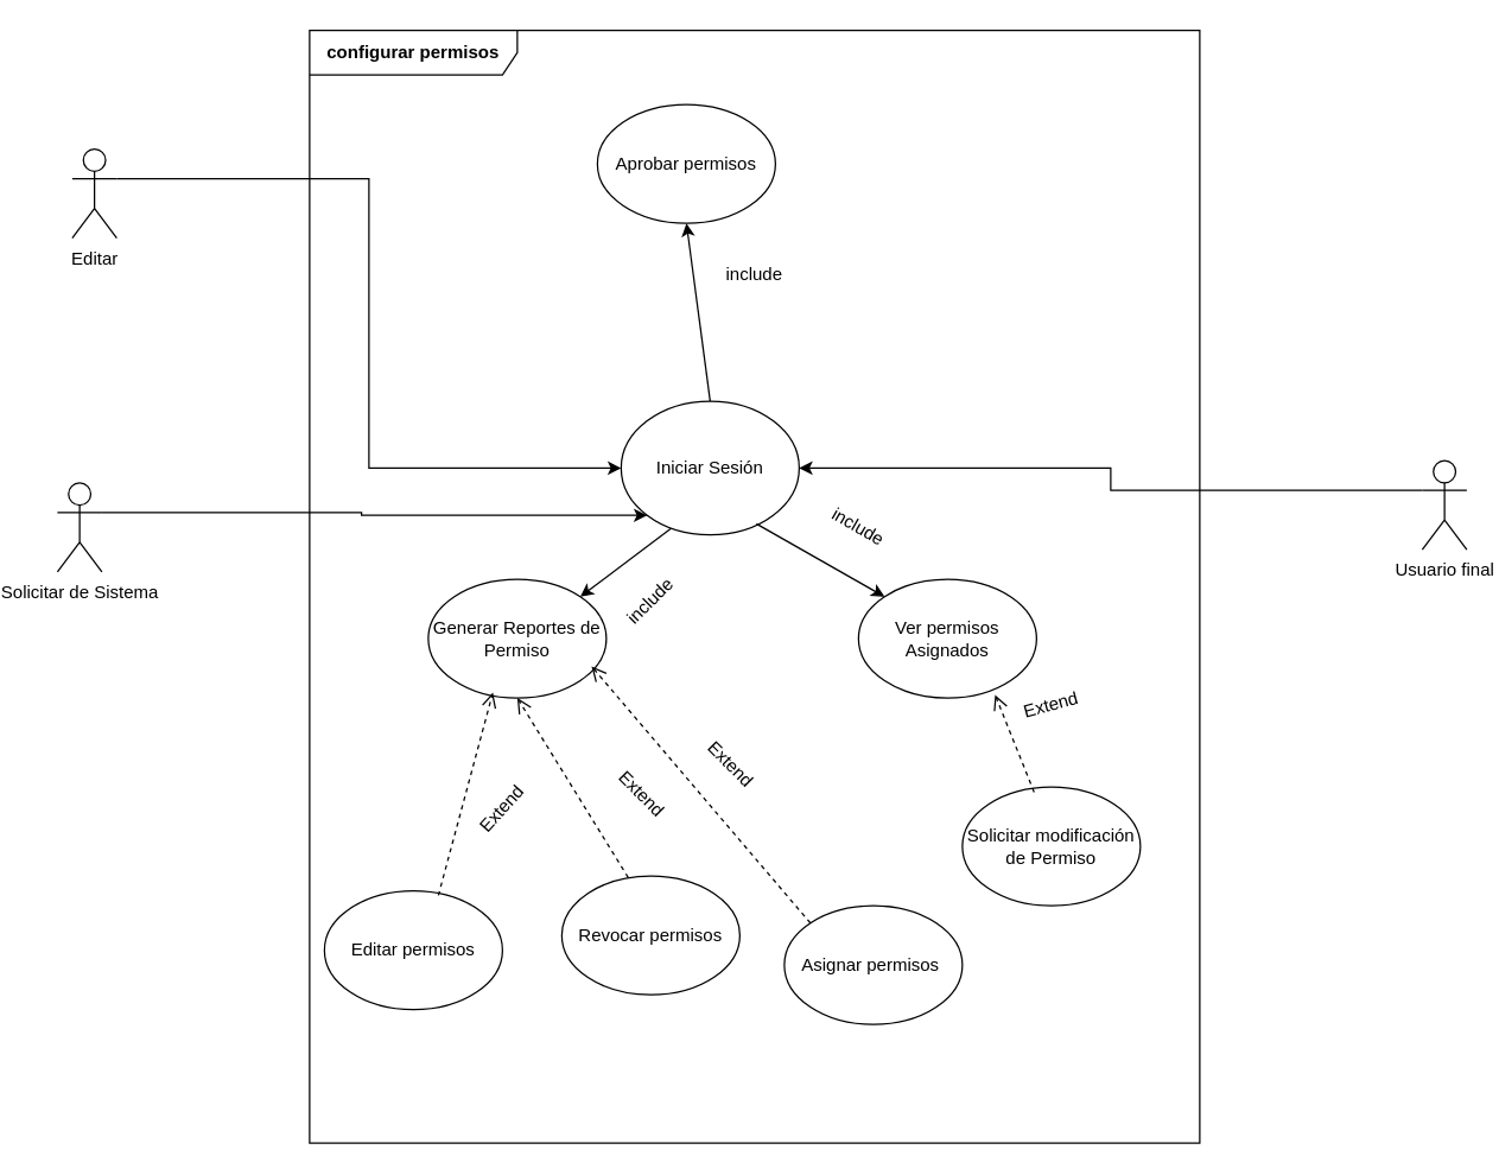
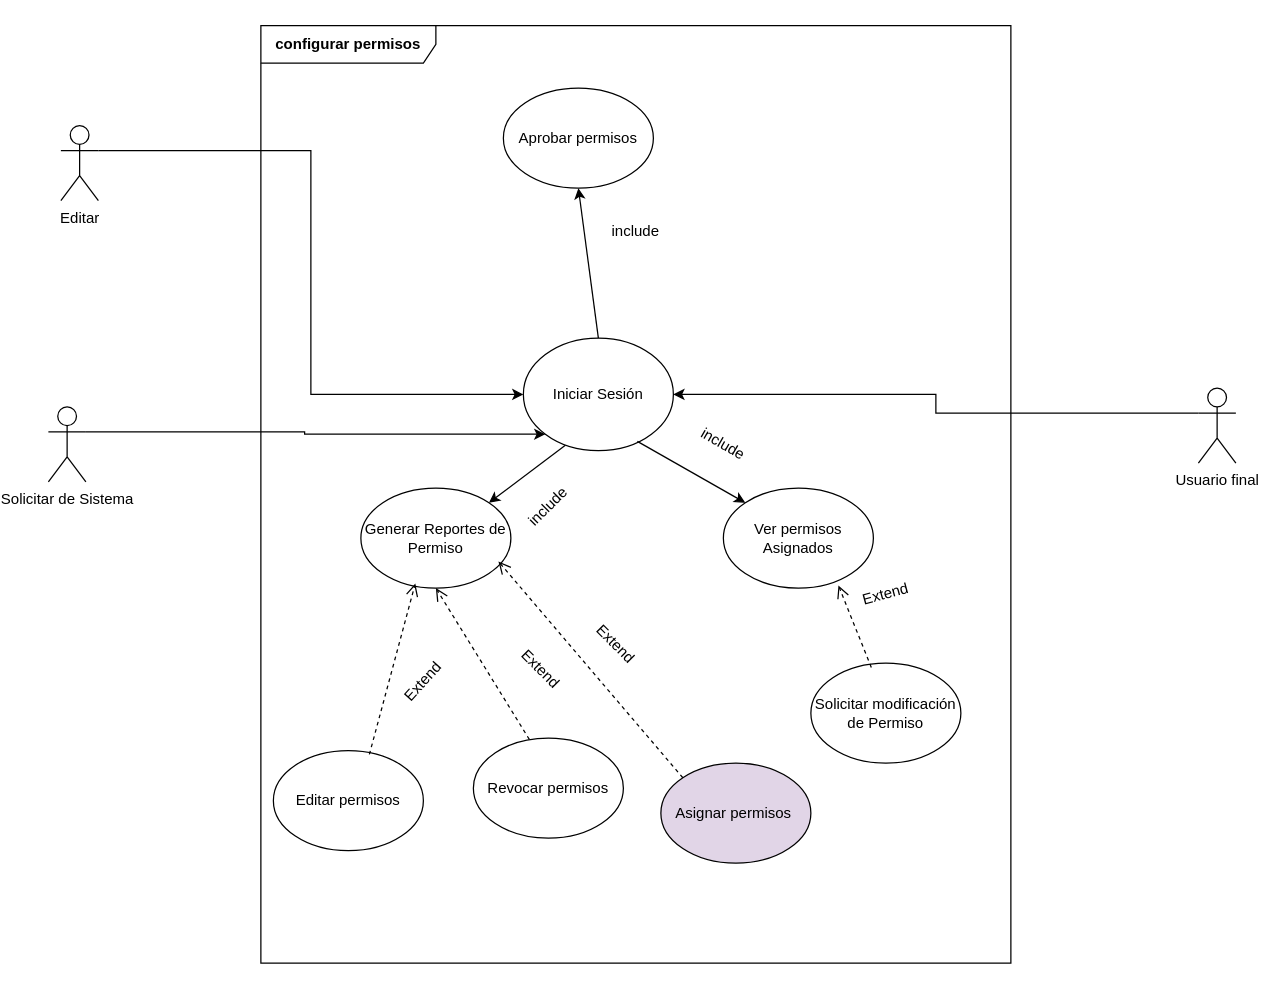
  <mxCell id="0" />
  <mxCell id="1" parent="0" />
  <mxCell id="2" style="edgeStyle=orthogonalEdgeStyle;rounded=0;orthogonalLoop=1;jettySize=auto;html=1;exitX=0;exitY=0;exitDx=0;exitDy=0;entryX=0;entryY=0.5;entryDx=0;entryDy=0;" edge="1" parent="1"><mxGeometry relative="1" as="geometry"><Array as="points"><mxPoint x="100" y="269" /><mxPoint x="100" y="360" /></Array><mxPoint x="418.452" y="248.452" as="sourcePoint" /></mxGeometry></mxCell>
  <mxCell id="3" value="Catalogo" style="edgeLabel;html=1;align=center;verticalAlign=middle;resizable=0;points=[];" connectable="0" vertex="1" parent="2"><mxGeometry x="-0.251" y="1" relative="1" as="geometry"><mxPoint x="-147" y="40" as="offset" /></mxGeometry></mxCell>
  <mxCell id="4" style="edgeStyle=orthogonalEdgeStyle;rounded=0;orthogonalLoop=1;jettySize=auto;html=1;exitX=0.5;exitY=1;exitDx=0;exitDy=0;entryX=0.794;entryY=0.952;entryDx=0;entryDy=0;entryPerimeter=0;" edge="1" parent="1"><mxGeometry relative="1" as="geometry"><Array as="points"><mxPoint x="250" y="530" /><mxPoint x="500" y="530" /></Array><mxPoint x="500.044" y="349.952" as="targetPoint" /></mxGeometry></mxCell>
  <mxCell id="5" value="Status" style="edgeLabel;html=1;align=center;verticalAlign=middle;resizable=0;points=[];" connectable="0" vertex="1" parent="4"><mxGeometry x="-0.196" y="4" relative="1" as="geometry"><mxPoint as="offset" /></mxGeometry></mxCell>
  <mxCell id="6" value="Iniciar Sesión" style="ellipse;whiteSpace=wrap;html=1;" vertex="1" parent="1"><mxGeometry x="400" y="270" width="120" height="90" as="geometry" /></mxCell>
  <mxCell id="7" value="Ver permisos Asignados" style="ellipse;whiteSpace=wrap;html=1;" vertex="1" parent="1"><mxGeometry x="560" y="390" width="120" height="80" as="geometry" /></mxCell>
  <mxCell id="8" value="Solicitar modificación de Permiso" style="ellipse;whiteSpace=wrap;html=1;" vertex="1" parent="1"><mxGeometry x="630" y="530" width="120" height="80" as="geometry" /></mxCell>
  <mxCell id="9" value="Aprobar permisos" style="ellipse;whiteSpace=wrap;html=1;" vertex="1" parent="1"><mxGeometry x="384" y="70" width="120" height="80" as="geometry" /></mxCell>
  <mxCell id="10" value="Editar permisos" style="ellipse;whiteSpace=wrap;html=1;" vertex="1" parent="1"><mxGeometry x="200" y="600" width="120" height="80" as="geometry" /></mxCell>
  <mxCell id="11" value="Revocar permisos" style="ellipse;whiteSpace=wrap;html=1;" vertex="1" parent="1"><mxGeometry x="360" y="590" width="120" height="80" as="geometry" /></mxCell>
  <mxCell id="12" value="Generar Reportes de Permiso" style="ellipse;whiteSpace=wrap;html=1;" vertex="1" parent="1"><mxGeometry x="270" y="390" width="120" height="80" as="geometry" /></mxCell>
  <mxCell id="13" style="edgeStyle=orthogonalEdgeStyle;rounded=0;orthogonalLoop=1;jettySize=auto;html=1;exitX=1;exitY=0.333;exitDx=0;exitDy=0;exitPerimeter=0;entryX=0;entryY=0.5;entryDx=0;entryDy=0;" edge="1" parent="1" source="14" target="6"><mxGeometry relative="1" as="geometry" /></mxCell>
  <mxCell id="14" value="Editar" style="shape=umlActor;verticalLabelPosition=bottom;verticalAlign=top;html=1;outlineConnect=0;" vertex="1" parent="1"><mxGeometry x="30" y="100" width="30" height="60" as="geometry" /></mxCell>
  <mxCell id="15" value="Solicitar de Sistema" style="shape=umlActor;verticalLabelPosition=bottom;verticalAlign=top;html=1;outlineConnect=0;" vertex="1" parent="1"><mxGeometry x="20" y="325" width="30" height="60" as="geometry" /></mxCell>
  <mxCell id="16" style="edgeStyle=orthogonalEdgeStyle;rounded=0;orthogonalLoop=1;jettySize=auto;html=1;exitX=0;exitY=0.333;exitDx=0;exitDy=0;exitPerimeter=0;entryX=1;entryY=0.5;entryDx=0;entryDy=0;" edge="1" parent="1" source="17" target="6"><mxGeometry relative="1" as="geometry" /></mxCell>
  <mxCell id="17" value="Usuario final" style="shape=umlActor;verticalLabelPosition=bottom;verticalAlign=top;html=1;outlineConnect=0;" vertex="1" parent="1"><mxGeometry x="940" y="310" width="30" height="60" as="geometry" /></mxCell>
  <mxCell id="18" value="&lt;b&gt;configurar permisos&lt;/b&gt;" style="shape=umlFrame;whiteSpace=wrap;html=1;pointerEvents=0;width=140;height=30;" vertex="1" parent="1"><mxGeometry x="190" y="20" width="600" height="750" as="geometry" /></mxCell>
  <mxCell id="19" value="include" style="text;html=1;align=center;verticalAlign=middle;whiteSpace=wrap;rounded=0;rotation=30;" vertex="1" parent="1"><mxGeometry x="530" y="340" width="60" height="30" as="geometry" /></mxCell>
  <mxCell id="20" value="" style="edgeStyle=orthogonalEdgeStyle;rounded=0;orthogonalLoop=1;jettySize=auto;html=1;exitX=1;exitY=0.333;exitDx=0;exitDy=0;exitPerimeter=0;entryX=0;entryY=1;entryDx=0;entryDy=0;" edge="1" parent="1" source="15" target="6"><mxGeometry relative="1" as="geometry"><mxPoint x="80" y="550" as="sourcePoint" /><mxPoint x="520" y="200" as="targetPoint" /></mxGeometry></mxCell>
- <mxCell id="21" value="Asignar permisos&amp;nbsp;" style="ellipse;whiteSpace=wrap;html=1;" vertex="1" parent="1"><mxGeometry x="510" y="610" width="120" height="80" as="geometry" /></mxCell>
+ <mxCell id="21" value="Asignar permisos&amp;nbsp;" style="ellipse;whiteSpace=wrap;html=1;fillColor=#e1d5e7;" vertex="1" parent="1"><mxGeometry x="510" y="610" width="120" height="80" as="geometry" /></mxCell>
  <mxCell id="22" value="include" style="text;html=1;align=center;verticalAlign=middle;whiteSpace=wrap;rounded=0;rotation=0;" vertex="1" parent="1"><mxGeometry x="460" y="170" width="60" height="30" as="geometry" /></mxCell>
  <mxCell id="23" value="include" style="text;html=1;align=center;verticalAlign=middle;whiteSpace=wrap;rounded=0;rotation=-45;" vertex="1" parent="1"><mxGeometry x="390" y="390" width="60" height="30" as="geometry" /></mxCell>
  <mxCell id="24" value="Extend" style="text;html=1;align=center;verticalAlign=middle;whiteSpace=wrap;rounded=0;rotation=-15;" vertex="1" parent="1"><mxGeometry x="660" y="460" width="60" height="30" as="geometry" /></mxCell>
  <mxCell id="25" value="Extend" style="text;html=1;align=center;verticalAlign=middle;whiteSpace=wrap;rounded=0;rotation=45;" vertex="1" parent="1"><mxGeometry x="444" y="500" width="60" height="30" as="geometry" /></mxCell>
  <mxCell id="26" value="Extend" style="text;html=1;align=center;verticalAlign=middle;whiteSpace=wrap;rounded=0;rotation=45;" vertex="1" parent="1"><mxGeometry x="384" y="520" width="60" height="30" as="geometry" /></mxCell>
  <mxCell id="27" value="Extend" style="text;html=1;align=center;verticalAlign=middle;whiteSpace=wrap;rounded=0;rotation=-48;" vertex="1" parent="1"><mxGeometry x="290" y="530" width="60" height="30" as="geometry" /></mxCell>
  <mxCell id="28" value="" style="endArrow=classic;html=1;rounded=0;exitX=0.28;exitY=0.953;exitDx=0;exitDy=0;exitPerimeter=0;entryX=1;entryY=0;entryDx=0;entryDy=0;" edge="1" parent="1" source="6" target="12"><mxGeometry width="50" height="50" relative="1" as="geometry"><mxPoint x="460" y="430" as="sourcePoint" /><mxPoint x="510" y="380" as="targetPoint" /></mxGeometry></mxCell>
  <mxCell id="29" value="" style="endArrow=classic;html=1;rounded=0;exitX=0.76;exitY=0.918;exitDx=0;exitDy=0;exitPerimeter=0;entryX=0;entryY=0;entryDx=0;entryDy=0;" edge="1" parent="1" source="6" target="7"><mxGeometry width="50" height="50" relative="1" as="geometry"><mxPoint x="460" y="430" as="sourcePoint" /><mxPoint x="510" y="380" as="targetPoint" /></mxGeometry></mxCell>
  <mxCell id="30" value="" style="endArrow=classic;html=1;rounded=0;exitX=0.5;exitY=0;exitDx=0;exitDy=0;entryX=0.5;entryY=1;entryDx=0;entryDy=0;" edge="1" parent="1" source="6" target="9"><mxGeometry width="50" height="50" relative="1" as="geometry"><mxPoint x="460" y="430" as="sourcePoint" /><mxPoint x="510" y="380" as="targetPoint" /></mxGeometry></mxCell>
  <mxCell id="31" value="" style="html=1;verticalAlign=bottom;endArrow=open;dashed=1;endSize=8;curved=0;rounded=0;entryX=0.363;entryY=0.953;entryDx=0;entryDy=0;entryPerimeter=0;exitX=0.64;exitY=0.038;exitDx=0;exitDy=0;exitPerimeter=0;" edge="1" parent="1" source="10" target="12"><mxGeometry relative="1" as="geometry"><mxPoint x="350" y="500" as="sourcePoint" /><mxPoint x="270" y="500" as="targetPoint" /></mxGeometry></mxCell>
  <mxCell id="32" value="" style="html=1;verticalAlign=bottom;endArrow=open;dashed=1;endSize=8;curved=0;rounded=0;entryX=0.5;entryY=1;entryDx=0;entryDy=0;exitX=0.373;exitY=0.013;exitDx=0;exitDy=0;exitPerimeter=0;" edge="1" parent="1" source="11" target="12"><mxGeometry relative="1" as="geometry"><mxPoint x="287" y="613" as="sourcePoint" /><mxPoint x="324" y="476" as="targetPoint" /></mxGeometry></mxCell>
  <mxCell id="33" value="" style="html=1;verticalAlign=bottom;endArrow=open;dashed=1;endSize=8;curved=0;rounded=0;entryX=0.917;entryY=0.733;entryDx=0;entryDy=0;entryPerimeter=0;exitX=0;exitY=0;exitDx=0;exitDy=0;" edge="1" parent="1" source="21" target="12"><mxGeometry relative="1" as="geometry"><mxPoint x="297" y="623" as="sourcePoint" /><mxPoint x="334" y="486" as="targetPoint" /></mxGeometry></mxCell>
  <mxCell id="34" value="" style="html=1;verticalAlign=bottom;endArrow=open;dashed=1;endSize=8;curved=0;rounded=0;entryX=0.767;entryY=0.973;entryDx=0;entryDy=0;entryPerimeter=0;exitX=0.403;exitY=0.043;exitDx=0;exitDy=0;exitPerimeter=0;" edge="1" parent="1" source="8" target="7"><mxGeometry relative="1" as="geometry"><mxPoint x="590" y="603.5" as="sourcePoint" /><mxPoint x="627" y="466.5" as="targetPoint" /></mxGeometry></mxCell>
